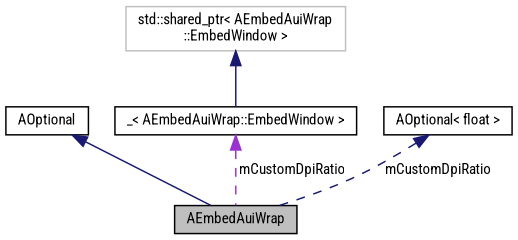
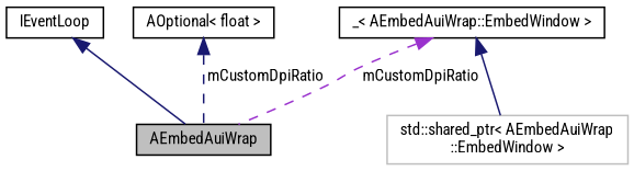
  digraph {
    fontname="Roboto Condensed"
    node [color=black fillcolor=white fontname="Roboto Condensed" fontsize=10 shape=record style=filled]
    edge [color=midnightblue dir=back fontname="Roboto Condensed" fontsize=10 labelfontname=Helvetica labelfontsize=10 style=solid]
    n1 [fillcolor=grey75 fontcolor=black height=0.2 label=AEmbedAuiWrap width=0.4]
-   n2 [height=0.2 label=AOptional width=0.4]
+   n2 [height=0.2 label=IEventLoop width=0.4]
    n3 [height=0.2 label="_\< AEmbedAuiWrap::EmbedWindow \>" width=0.4]
    n4 [color=grey75 height=0.2 label="std::shared_ptr\< AEmbedAuiWrap\l::EmbedWindow \>" width=0.4]
    n5 [height=0.2 label="AOptional\< float \>" width=0.4]
    n2 -> n1
    n3 -> n1 [color=darkorchid3 label=" mCustomDpiRatio" style=dashed]
-   n4 -> n3
+   n3 -> n4
    n5 -> n1 [label=" mCustomDpiRatio" style=dashed]
  }
